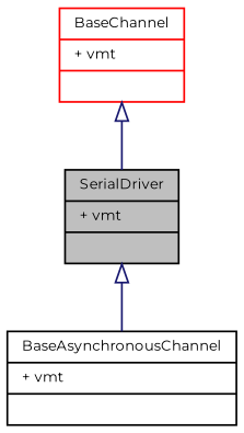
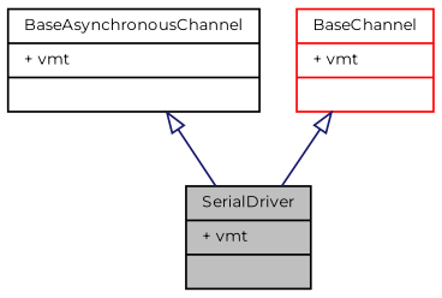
  digraph {
    fontname=Montserrat
    node [color=black fontname=Montserrat fontsize=8 shape=record]
    edge [arrowtail=onormal color=midnightblue dir=back fontname=Montserrat fontsize=8 labelfontname=Helvetica labelfontsize=8 style=solid]
    n1 [fillcolor=grey75 fontcolor=black height=0.2 label="{SerialDriver\n|+ vmt\l|}" style=filled width=0.4]
    n2 [height=0.2 label="{BaseAsynchronousChannel\n|+ vmt\l|}" width=0.4]
    n3 [color=red height=0.2 label="{BaseChannel\n|+ vmt\l|}" width=0.4]
-   n1 -> n2
+   n2 -> n1
    n3 -> n1
  }
